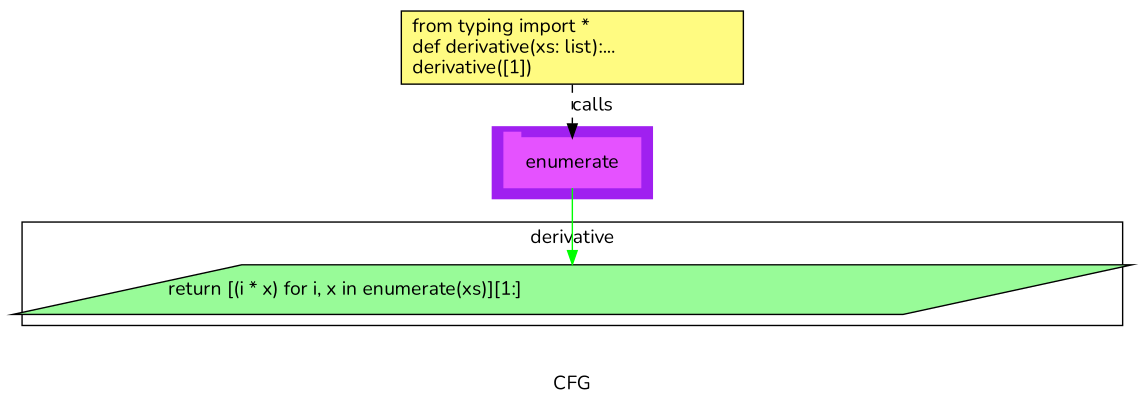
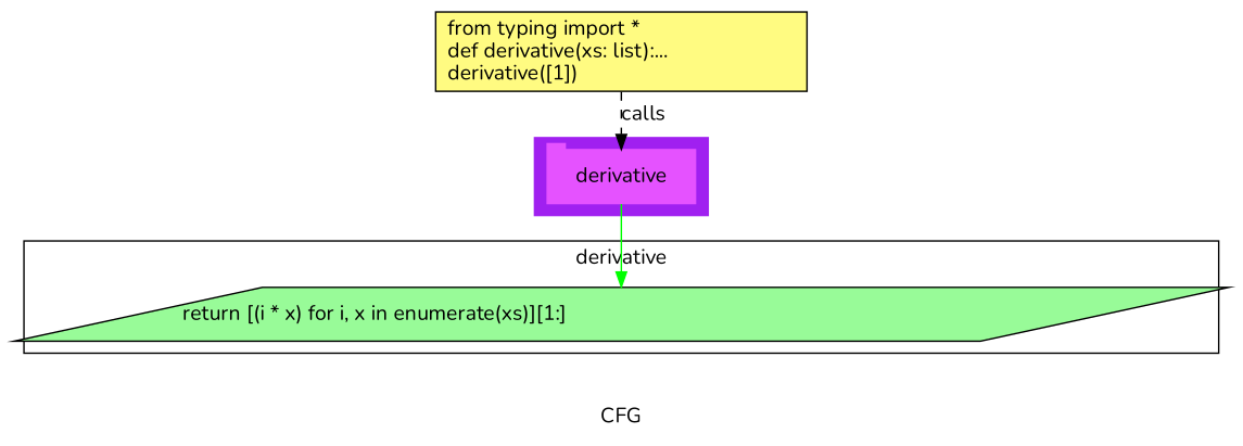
  digraph {
    compound=True
    fontname=Nunito
    label=CFG
    pack=False
    rankdir=TB
    ranksep=0.02
    node [fontname=Nunito style="filled,solid"]
    edge [fontname=Nunito]
-   n1 [color="#E552FF" height=0.5 label=enumerate linenum="[7]" shape=tab style=filled width=1.375]
+   n1 [color="#E552FF" height=0.5 label=derivative linenum="[7]" shape=tab style=filled width=1.375]
    n2 [fillcolor="#98fb98" height=0.5 label="return [(i * x) for i, x in enumerate(xs)][1:]\l" linenum="[5]" shape=parallelogram width=10.482]
    n3 [fillcolor="#FFFB81" height=0.73611 label="from typing import *\ldef derivative(xs: list):...\lderivative([1])\l" linenum="[1]" shape=rectangle width=3.4444]
    subgraph cluster_1 {
      color=purple
      compound=true
      label=""
      shape=tab
      style=filled
      n1
    }
    subgraph cluster_2 {
      label=derivative
      n2
    }
    n1 -> n2 [color=green]
    n3 -> n1 [label=calls style=dashed]
  }
